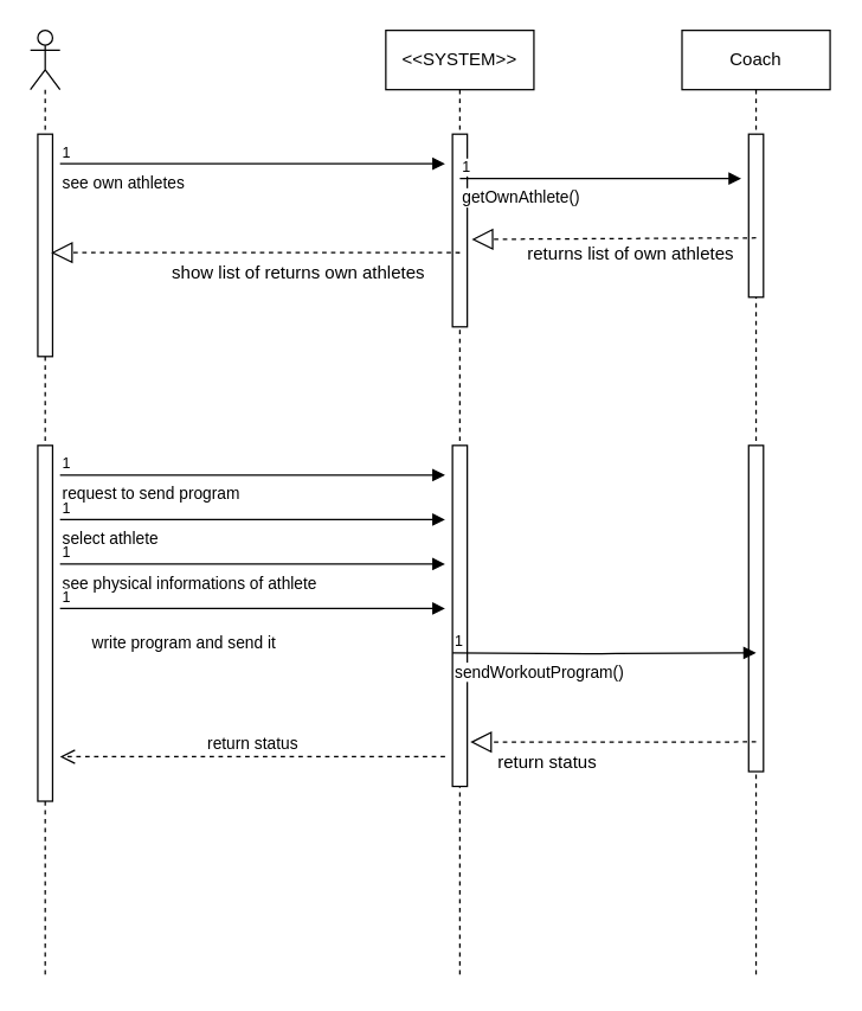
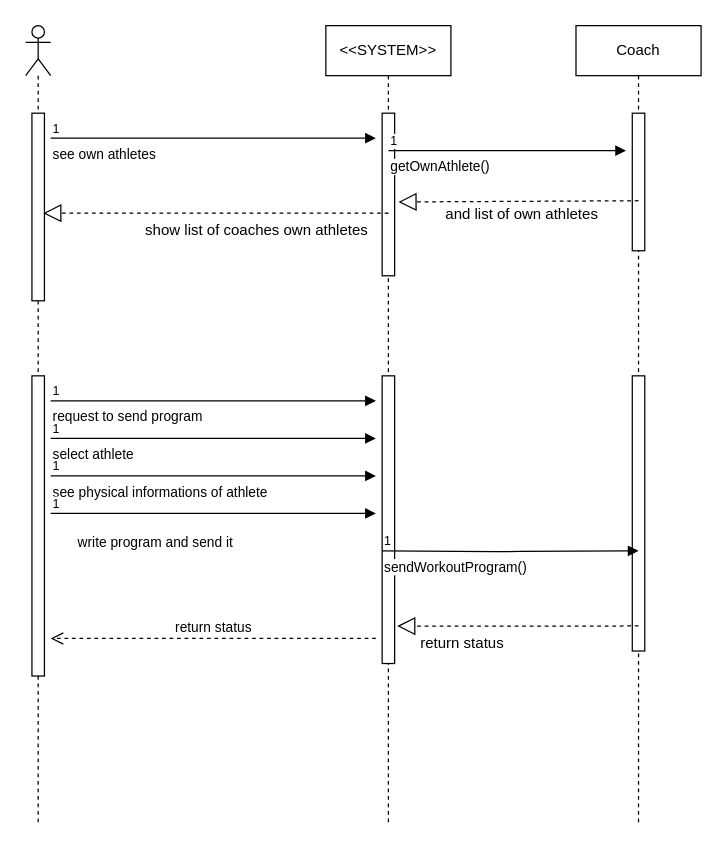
  <mxCell id="0" />
  <mxCell id="1" parent="0" />
  <mxCell id="2" value="" style="shape=umlLifeline;participant=umlActor;perimeter=lifelinePerimeter;whiteSpace=wrap;html=1;container=1;collapsible=0;recursiveResize=0;verticalAlign=top;spacingTop=36;labelBackgroundColor=#ffffff;outlineConnect=0;" parent="1" vertex="1"><mxGeometry x="20" y="20" width="20" height="640" as="geometry" /></mxCell>
  <mxCell id="3" value="" style="html=1;points=[];perimeter=orthogonalPerimeter;" parent="2" vertex="1"><mxGeometry x="5" y="70" width="10" height="150" as="geometry" /></mxCell>
  <mxCell id="4" value="" style="html=1;points=[];perimeter=orthogonalPerimeter;" vertex="1" parent="2"><mxGeometry x="5" y="280" width="10" height="240" as="geometry" /></mxCell>
  <mxCell id="5" value="&amp;lt;&amp;lt;SYSTEM&amp;gt;&amp;gt;" style="shape=umlLifeline;perimeter=lifelinePerimeter;whiteSpace=wrap;html=1;container=1;collapsible=0;recursiveResize=0;outlineConnect=0;" parent="1" vertex="1"><mxGeometry x="260" y="20" width="100" height="640" as="geometry" /></mxCell>
  <mxCell id="6" value="" style="html=1;points=[];perimeter=orthogonalPerimeter;" parent="5" vertex="1"><mxGeometry x="45" y="70" width="10" height="130" as="geometry" /></mxCell>
  <mxCell id="7" value="" style="html=1;points=[];perimeter=orthogonalPerimeter;" vertex="1" parent="5"><mxGeometry x="45" y="280" width="10" height="230" as="geometry" /></mxCell>
  <mxCell id="8" value="Coach" style="shape=umlLifeline;perimeter=lifelinePerimeter;whiteSpace=wrap;html=1;container=1;collapsible=0;recursiveResize=0;outlineConnect=0;" parent="1" vertex="1"><mxGeometry x="460" y="20" width="100" height="640" as="geometry" /></mxCell>
  <mxCell id="9" value="" style="html=1;points=[];perimeter=orthogonalPerimeter;" parent="8" vertex="1"><mxGeometry x="45" y="70" width="10" height="110" as="geometry" /></mxCell>
  <mxCell id="10" value="" style="html=1;points=[];perimeter=orthogonalPerimeter;" vertex="1" parent="8"><mxGeometry x="45" y="280" width="10" height="220" as="geometry" /></mxCell>
  <mxCell id="11" value="see own athletes" style="endArrow=block;endFill=1;html=1;edgeStyle=orthogonalEdgeStyle;align=left;verticalAlign=top;" edge="1" parent="1"><mxGeometry x="-1" relative="1" as="geometry"><mxPoint x="40" y="110" as="sourcePoint" /><mxPoint x="300" y="110" as="targetPoint" /></mxGeometry></mxCell>
  <mxCell id="12" value="1" style="resizable=0;html=1;align=left;verticalAlign=bottom;labelBackgroundColor=#ffffff;fontSize=10;" connectable="0" vertex="1" parent="11"><mxGeometry x="-1" relative="1" as="geometry" /></mxCell>
  <mxCell id="13" value="getOwnAthlete()" style="endArrow=block;endFill=1;html=1;edgeStyle=orthogonalEdgeStyle;align=left;verticalAlign=top;" edge="1" parent="1"><mxGeometry x="-1" relative="1" as="geometry"><mxPoint x="310" y="120" as="sourcePoint" /><mxPoint x="500" y="120" as="targetPoint" /></mxGeometry></mxCell>
  <mxCell id="14" value="1" style="resizable=0;html=1;align=left;verticalAlign=bottom;labelBackgroundColor=#ffffff;fontSize=10;" connectable="0" vertex="1" parent="13"><mxGeometry x="-1" relative="1" as="geometry" /></mxCell>
  <mxCell id="15" value="" style="endArrow=block;dashed=1;endFill=0;endSize=12;html=1;entryX=1.3;entryY=0.546;entryDx=0;entryDy=0;entryPerimeter=0;" edge="1" parent="1" target="6"><mxGeometry width="160" relative="1" as="geometry"><mxPoint x="510" y="160" as="sourcePoint" /><mxPoint x="360" y="160" as="targetPoint" /></mxGeometry></mxCell>
- <mxCell id="16" value="returns list of own athletes" style="text;strokeColor=none;fillColor=none;align=left;verticalAlign=top;spacingLeft=4;spacingRight=4;overflow=hidden;rotatable=0;points=[[0,0.5],[1,0.5]];portConstraint=eastwest;" vertex="1" parent="1"><mxGeometry x="350" y="157" width="160" height="26" as="geometry" /></mxCell>
+ <mxCell id="16" value="and list of own athletes" style="text;strokeColor=none;fillColor=none;align=left;verticalAlign=top;spacingLeft=4;spacingRight=4;overflow=hidden;rotatable=0;points=[[0,0.5],[1,0.5]];portConstraint=eastwest;" vertex="1" parent="1"><mxGeometry x="350" y="157" width="160" height="26" as="geometry" /></mxCell>
  <mxCell id="17" value="" style="endArrow=block;dashed=1;endFill=0;endSize=12;html=1;entryX=0.9;entryY=0.533;entryDx=0;entryDy=0;entryPerimeter=0;" edge="1" parent="1" target="3"><mxGeometry width="160" relative="1" as="geometry"><mxPoint x="310" y="170" as="sourcePoint" /><mxPoint x="100" y="170" as="targetPoint" /></mxGeometry></mxCell>
- <mxCell id="18" value="show list of returns own athletes" style="text;strokeColor=none;fillColor=none;align=left;verticalAlign=top;spacingLeft=4;spacingRight=4;overflow=hidden;rotatable=0;points=[[0,0.5],[1,0.5]];portConstraint=eastwest;" vertex="1" parent="1"><mxGeometry x="110" y="170" width="200" height="26" as="geometry" /></mxCell>
+ <mxCell id="18" value="show list of coaches own athletes" style="text;strokeColor=none;fillColor=none;align=left;verticalAlign=top;spacingLeft=4;spacingRight=4;overflow=hidden;rotatable=0;points=[[0,0.5],[1,0.5]];portConstraint=eastwest;" vertex="1" parent="1"><mxGeometry x="110" y="170" width="200" height="26" as="geometry" /></mxCell>
  <mxCell id="19" value="request to send program&amp;nbsp;" style="endArrow=block;endFill=1;html=1;edgeStyle=orthogonalEdgeStyle;align=left;verticalAlign=top;" edge="1" parent="1"><mxGeometry x="-1" relative="1" as="geometry"><mxPoint x="40" y="320" as="sourcePoint" /><mxPoint x="300" y="320" as="targetPoint" /></mxGeometry></mxCell>
  <mxCell id="20" value="1" style="resizable=0;html=1;align=left;verticalAlign=bottom;labelBackgroundColor=#ffffff;fontSize=10;" connectable="0" vertex="1" parent="19"><mxGeometry x="-1" relative="1" as="geometry" /></mxCell>
  <mxCell id="21" value="select athlete" style="endArrow=block;endFill=1;html=1;edgeStyle=orthogonalEdgeStyle;align=left;verticalAlign=top;" edge="1" parent="1"><mxGeometry x="-1" relative="1" as="geometry"><mxPoint x="40" y="350" as="sourcePoint" /><mxPoint x="300" y="350" as="targetPoint" /></mxGeometry></mxCell>
  <mxCell id="22" value="1" style="resizable=0;html=1;align=left;verticalAlign=bottom;labelBackgroundColor=#ffffff;fontSize=10;" connectable="0" vertex="1" parent="21"><mxGeometry x="-1" relative="1" as="geometry" /></mxCell>
  <mxCell id="23" value="see physical informations of athlete" style="endArrow=block;endFill=1;html=1;edgeStyle=orthogonalEdgeStyle;align=left;verticalAlign=top;" edge="1" parent="1"><mxGeometry x="-1" relative="1" as="geometry"><mxPoint x="40" y="380" as="sourcePoint" /><mxPoint x="300" y="380" as="targetPoint" /></mxGeometry></mxCell>
  <mxCell id="24" value="1" style="resizable=0;html=1;align=left;verticalAlign=bottom;labelBackgroundColor=#ffffff;fontSize=10;" connectable="0" vertex="1" parent="23"><mxGeometry x="-1" relative="1" as="geometry" /></mxCell>
  <mxCell id="25" value="write program and send it" style="endArrow=block;endFill=1;html=1;edgeStyle=orthogonalEdgeStyle;align=left;verticalAlign=top;" edge="1" parent="1"><mxGeometry x="-0.846" y="-10" relative="1" as="geometry"><mxPoint x="40" y="410" as="sourcePoint" /><mxPoint x="300" y="410" as="targetPoint" /><mxPoint as="offset" /></mxGeometry></mxCell>
  <mxCell id="26" value="1" style="resizable=0;html=1;align=left;verticalAlign=bottom;labelBackgroundColor=#ffffff;fontSize=10;" connectable="0" vertex="1" parent="25"><mxGeometry x="-1" relative="1" as="geometry" /></mxCell>
  <mxCell id="27" value="sendWorkoutProgram()" style="endArrow=block;endFill=1;html=1;edgeStyle=orthogonalEdgeStyle;align=left;verticalAlign=top;entryX=0.5;entryY=0.636;entryDx=0;entryDy=0;entryPerimeter=0;" edge="1" parent="1" target="10"><mxGeometry x="-1" relative="1" as="geometry"><mxPoint x="305" y="440" as="sourcePoint" /><mxPoint x="465" y="440" as="targetPoint" /></mxGeometry></mxCell>
  <mxCell id="28" value="1" style="resizable=0;html=1;align=left;verticalAlign=bottom;labelBackgroundColor=#ffffff;fontSize=10;" connectable="0" vertex="1" parent="27"><mxGeometry x="-1" relative="1" as="geometry" /></mxCell>
  <mxCell id="29" value="" style="endArrow=block;dashed=1;endFill=0;endSize=12;html=1;entryX=1.2;entryY=0.87;entryDx=0;entryDy=0;entryPerimeter=0;" edge="1" parent="1" target="7"><mxGeometry width="160" relative="1" as="geometry"><mxPoint x="510" y="500" as="sourcePoint" /><mxPoint x="360" y="500" as="targetPoint" /></mxGeometry></mxCell>
  <mxCell id="30" value="return status" style="text;strokeColor=none;fillColor=none;align=left;verticalAlign=top;spacingLeft=4;spacingRight=4;overflow=hidden;rotatable=0;points=[[0,0.5],[1,0.5]];portConstraint=eastwest;" vertex="1" parent="1"><mxGeometry x="330" y="500" width="100" height="26" as="geometry" /></mxCell>
  <mxCell id="31" value="return status" style="html=1;verticalAlign=bottom;endArrow=open;dashed=1;endSize=8;" edge="1" parent="1"><mxGeometry relative="1" as="geometry"><mxPoint x="300" y="510" as="sourcePoint" /><mxPoint x="40" y="510" as="targetPoint" /></mxGeometry></mxCell>
